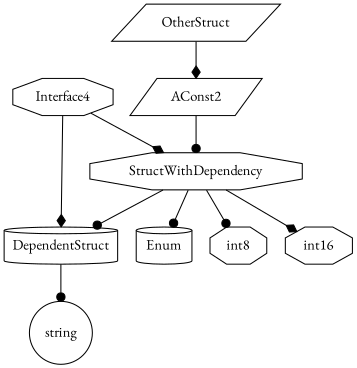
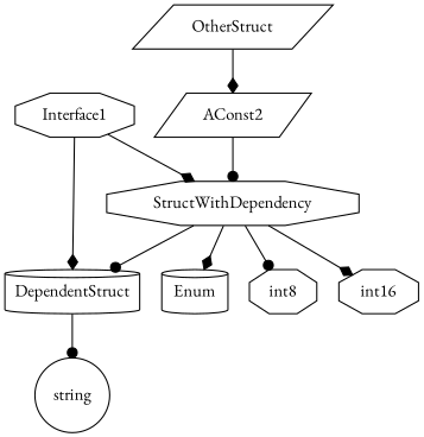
  digraph {
    fontname="EB Garamond"
    node [fontname="EB Garamond" shape=octagon]
    edge [arrowhead=dot fontname="EB Garamond"]
    DependentStruct [shape=cylinder]
-   Interface1 [label=Interface4]
+   Interface1
    StructWithDependency
    string [shape=circle]
    n5 [label=Enum shape=cylinder]
    int8
    int16
    OtherStruct [shape=parallelogram]
    n9 [label=AConst2 shape=parallelogram]
    DependentStruct -> string
    Interface1 -> DependentStruct [arrowhead=diamond]
    Interface1 -> StructWithDependency [arrowhead=diamond]
    StructWithDependency -> DependentStruct
-   StructWithDependency -> n5
+   StructWithDependency -> n5 [arrowhead=diamond]
    StructWithDependency -> int8
    StructWithDependency -> int16 [arrowhead=diamond]
    OtherStruct -> n9 [arrowhead=diamond]
    n9 -> StructWithDependency
  }
